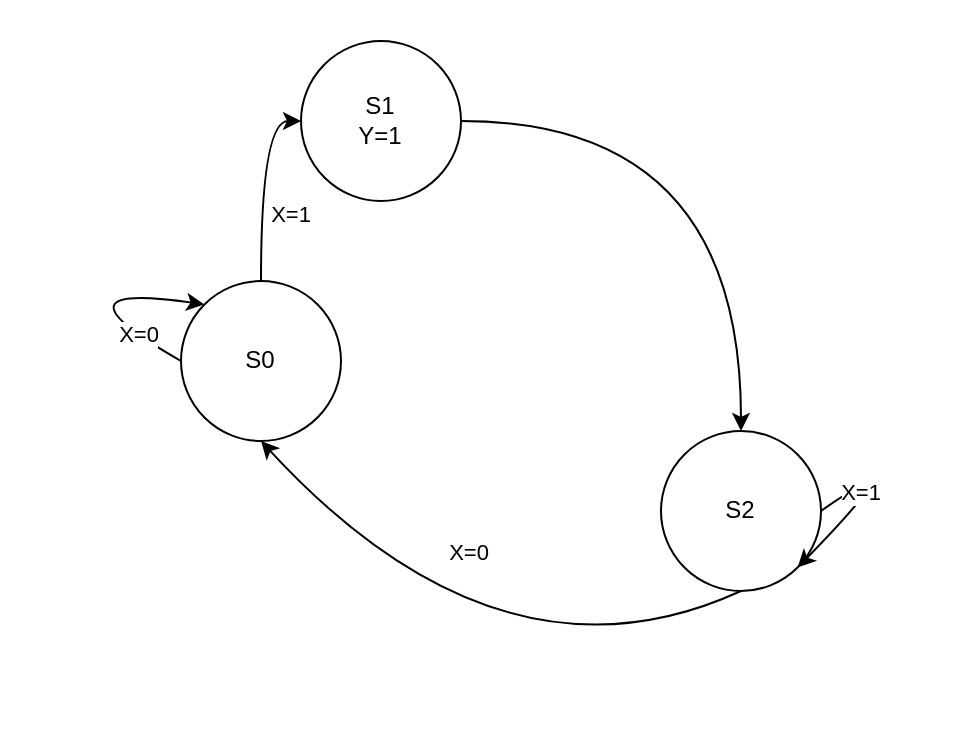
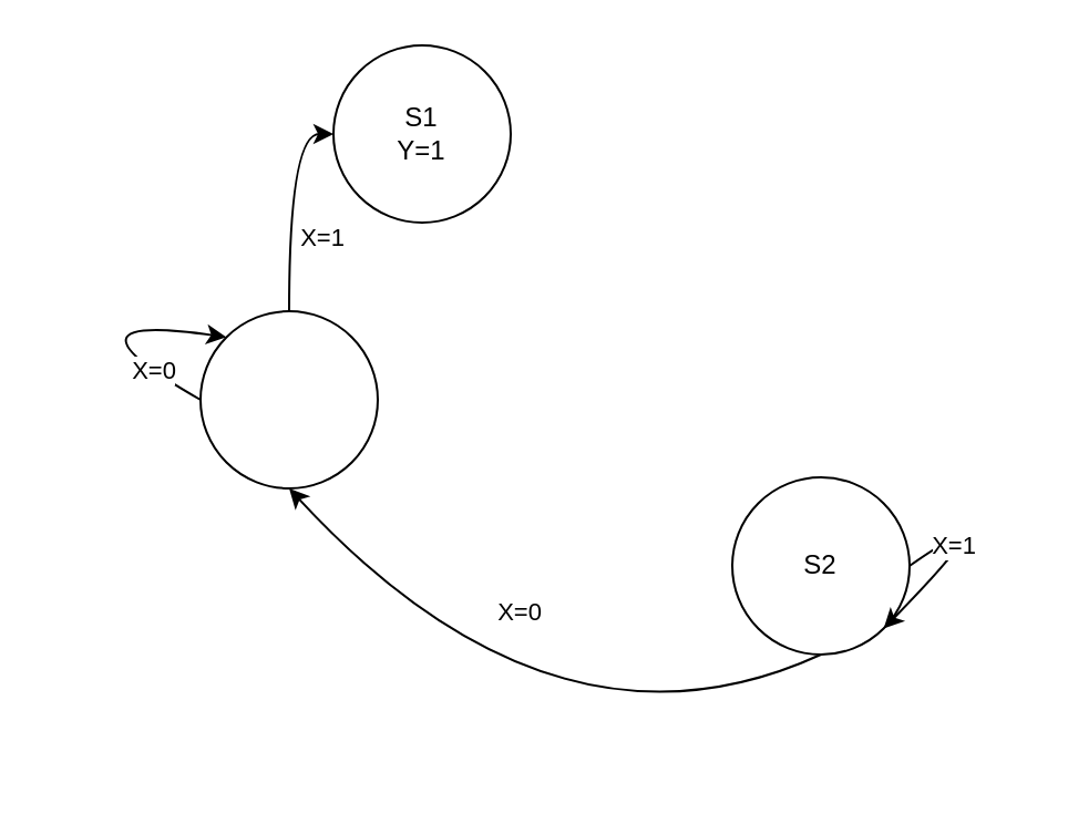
  <mxCell id="0" />
  <mxCell id="1" parent="0" />
  <mxCell id="2" style="edgeStyle=orthogonalEdgeStyle;curved=1;rounded=0;orthogonalLoop=1;jettySize=auto;html=1;exitX=0.5;exitY=0;exitDx=0;exitDy=0;entryX=0;entryY=0.5;entryDx=0;entryDy=0;" edge="1" parent="1" source="4" target="7"><mxGeometry relative="1" as="geometry" /></mxCell>
  <mxCell id="3" value="X=1" style="edgeLabel;html=1;align=center;verticalAlign=middle;resizable=0;points=[];" vertex="1" connectable="0" parent="2"><mxGeometry x="-0.312" y="-14" relative="1" as="geometry"><mxPoint as="offset" /></mxGeometry></mxCell>
  <mxCell id="4" value="" style="ellipse;whiteSpace=wrap;html=1;aspect=fixed;" vertex="1" parent="1"><mxGeometry x="90" y="140" width="80" height="80" as="geometry" /></mxCell>
- <mxCell id="5" value="S0" style="text;html=1;strokeColor=none;fillColor=none;align=center;verticalAlign=middle;whiteSpace=wrap;rounded=0;" vertex="1" parent="1"><mxGeometry x="115" y="165" width="30" height="30" as="geometry" /></mxCell>
- <mxCell id="6" style="edgeStyle=orthogonalEdgeStyle;curved=1;rounded=0;orthogonalLoop=1;jettySize=auto;html=1;exitX=1;exitY=0.5;exitDx=0;exitDy=0;" edge="1" parent="1" source="7" target="8"><mxGeometry relative="1" as="geometry" /></mxCell>
  <mxCell id="7" value="S1&lt;br&gt;Y=1" style="ellipse;whiteSpace=wrap;html=1;aspect=fixed;" vertex="1" parent="1"><mxGeometry x="150" y="20" width="80" height="80" as="geometry" /></mxCell>
  <mxCell id="8" value="S2" style="ellipse;whiteSpace=wrap;html=1;aspect=fixed;" vertex="1" parent="1"><mxGeometry x="330" y="215" width="80" height="80" as="geometry" /></mxCell>
  <mxCell id="9" value="" style="endArrow=classic;html=1;rounded=0;curved=1;exitX=0.5;exitY=1;exitDx=0;exitDy=0;entryX=0.5;entryY=1;entryDx=0;entryDy=0;" edge="1" parent="1" source="8" target="4"><mxGeometry width="50" height="50" relative="1" as="geometry"><mxPoint x="560" y="240" as="sourcePoint" /><mxPoint x="610" y="190" as="targetPoint" /><Array as="points"><mxPoint x="250" y="350" /></Array></mxGeometry></mxCell>
  <mxCell id="10" value="X=0" style="edgeLabel;html=1;align=center;verticalAlign=middle;resizable=0;points=[];" vertex="1" connectable="0" parent="9"><mxGeometry x="0.281" y="-39" relative="1" as="geometry"><mxPoint as="offset" /></mxGeometry></mxCell>
  <mxCell id="11" value="" style="endArrow=classic;html=1;rounded=0;curved=1;exitX=1;exitY=0.5;exitDx=0;exitDy=0;entryX=1;entryY=1;entryDx=0;entryDy=0;" edge="1" parent="1" source="8" target="8"><mxGeometry width="50" height="50" relative="1" as="geometry"><mxPoint x="560" y="240" as="sourcePoint" /><mxPoint x="610" y="190" as="targetPoint" /><Array as="points"><mxPoint x="460" y="220" /></Array></mxGeometry></mxCell>
  <mxCell id="12" value="X=1" style="edgeLabel;html=1;align=center;verticalAlign=middle;resizable=0;points=[];" vertex="1" connectable="0" parent="11"><mxGeometry x="-0.724" y="-3" relative="1" as="geometry"><mxPoint x="1" as="offset" /></mxGeometry></mxCell>
  <mxCell id="13" value="" style="endArrow=classic;html=1;rounded=0;curved=1;exitX=0;exitY=0.5;exitDx=0;exitDy=0;entryX=0;entryY=0;entryDx=0;entryDy=0;" edge="1" parent="1" source="4" target="4"><mxGeometry width="50" height="50" relative="1" as="geometry"><mxPoint x="560" y="240" as="sourcePoint" /><mxPoint x="610" y="190" as="targetPoint" /><Array as="points"><mxPoint x="20" y="140" /></Array></mxGeometry></mxCell>
  <mxCell id="14" value="X=0" style="edgeLabel;html=1;align=center;verticalAlign=middle;resizable=0;points=[];" vertex="1" connectable="0" parent="13"><mxGeometry x="-0.698" y="-1" relative="1" as="geometry"><mxPoint as="offset" /></mxGeometry></mxCell>
